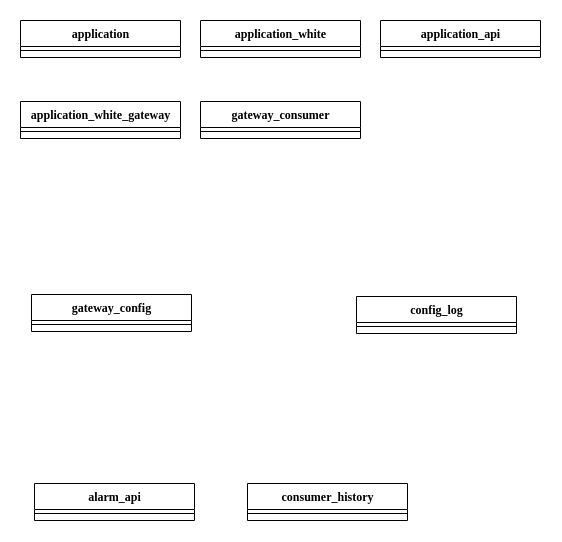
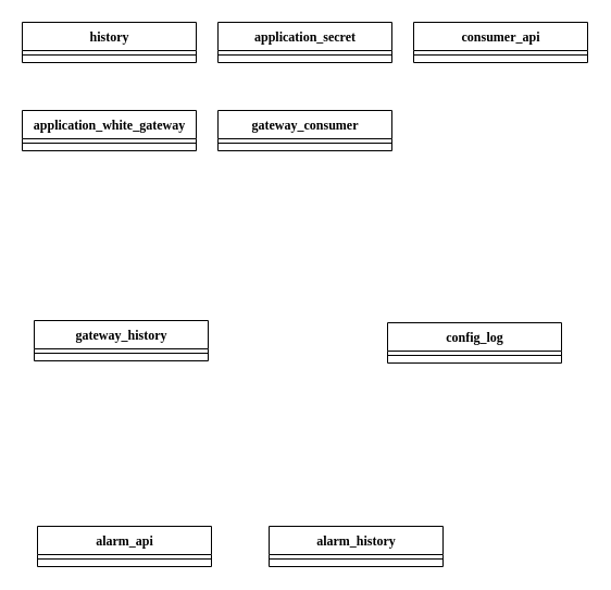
  <mxCell id="0" />
  <mxCell id="1" parent="0" />
- <mxCell id="2" value="&lt;font face=&quot;宋体&quot;&gt;application&lt;/font&gt;" style="swimlane;html=1;fontStyle=1;align=center;verticalAlign=top;childLayout=stackLayout;horizontal=1;startSize=26;horizontalStack=0;resizeParent=1;resizeLast=0;collapsible=1;marginBottom=0;swimlaneFillColor=#ffffff;rounded=0;shadow=0;comic=0;labelBackgroundColor=none;strokeWidth=1;fillColor=none;fontFamily=Verdana;fontSize=12" parent="1" vertex="1"><mxGeometry x="20" y="20" width="160" height="37" as="geometry" /></mxCell>
+ <mxCell id="2" value="&lt;font face=&quot;宋体&quot;&gt;history&lt;/font&gt;" style="swimlane;html=1;fontStyle=1;align=center;verticalAlign=top;childLayout=stackLayout;horizontal=1;startSize=26;horizontalStack=0;resizeParent=1;resizeLast=0;collapsible=1;marginBottom=0;swimlaneFillColor=#ffffff;rounded=0;shadow=0;comic=0;labelBackgroundColor=none;strokeWidth=1;fillColor=none;fontFamily=Verdana;fontSize=12" parent="1" vertex="1"><mxGeometry x="20" y="20" width="160" height="37" as="geometry" /></mxCell>
  <mxCell id="3" value="" style="line;html=1;strokeWidth=1;fillColor=none;align=left;verticalAlign=middle;spacingTop=-1;spacingLeft=3;spacingRight=3;rotatable=0;labelPosition=right;points=[];portConstraint=eastwest;" parent="2" vertex="1"><mxGeometry y="26" width="160" height="8" as="geometry" /></mxCell>
- <mxCell id="4" value="&lt;font face=&quot;宋体&quot;&gt;application_white&lt;/font&gt;" style="swimlane;html=1;fontStyle=1;align=center;verticalAlign=top;childLayout=stackLayout;horizontal=1;startSize=26;horizontalStack=0;resizeParent=1;resizeLast=0;collapsible=1;marginBottom=0;swimlaneFillColor=#ffffff;rounded=0;shadow=0;comic=0;labelBackgroundColor=none;strokeWidth=1;fillColor=none;fontFamily=Verdana;fontSize=12" parent="1" vertex="1"><mxGeometry x="200" y="20" width="160" height="37" as="geometry" /></mxCell>
+ <mxCell id="4" value="&lt;font face=&quot;宋体&quot;&gt;application_secret&lt;/font&gt;" style="swimlane;html=1;fontStyle=1;align=center;verticalAlign=top;childLayout=stackLayout;horizontal=1;startSize=26;horizontalStack=0;resizeParent=1;resizeLast=0;collapsible=1;marginBottom=0;swimlaneFillColor=#ffffff;rounded=0;shadow=0;comic=0;labelBackgroundColor=none;strokeWidth=1;fillColor=none;fontFamily=Verdana;fontSize=12" parent="1" vertex="1"><mxGeometry x="200" y="20" width="160" height="37" as="geometry" /></mxCell>
  <mxCell id="5" value="" style="line;html=1;strokeWidth=1;fillColor=none;align=left;verticalAlign=middle;spacingTop=-1;spacingLeft=3;spacingRight=3;rotatable=0;labelPosition=right;points=[];portConstraint=eastwest;" parent="4" vertex="1"><mxGeometry y="26" width="160" height="8" as="geometry" /></mxCell>
- <mxCell id="6" value="&lt;font face=&quot;宋体&quot;&gt;application_api&lt;/font&gt;" style="swimlane;html=1;fontStyle=1;align=center;verticalAlign=top;childLayout=stackLayout;horizontal=1;startSize=26;horizontalStack=0;resizeParent=1;resizeLast=0;collapsible=1;marginBottom=0;swimlaneFillColor=#ffffff;rounded=0;shadow=0;comic=0;labelBackgroundColor=none;strokeWidth=1;fillColor=none;fontFamily=Verdana;fontSize=12" parent="1" vertex="1"><mxGeometry x="380" y="20" width="160" height="37" as="geometry" /></mxCell>
+ <mxCell id="6" value="&lt;font face=&quot;宋体&quot;&gt;consumer_api&lt;/font&gt;" style="swimlane;html=1;fontStyle=1;align=center;verticalAlign=top;childLayout=stackLayout;horizontal=1;startSize=26;horizontalStack=0;resizeParent=1;resizeLast=0;collapsible=1;marginBottom=0;swimlaneFillColor=#ffffff;rounded=0;shadow=0;comic=0;labelBackgroundColor=none;strokeWidth=1;fillColor=none;fontFamily=Verdana;fontSize=12" parent="1" vertex="1"><mxGeometry x="380" y="20" width="160" height="37" as="geometry" /></mxCell>
  <mxCell id="7" value="" style="line;html=1;strokeWidth=1;fillColor=none;align=left;verticalAlign=middle;spacingTop=-1;spacingLeft=3;spacingRight=3;rotatable=0;labelPosition=right;points=[];portConstraint=eastwest;" parent="6" vertex="1"><mxGeometry y="26" width="160" height="8" as="geometry" /></mxCell>
  <mxCell id="8" value="&lt;font face=&quot;宋体&quot;&gt;application_white_gateway&lt;/font&gt;" style="swimlane;html=1;fontStyle=1;align=center;verticalAlign=top;childLayout=stackLayout;horizontal=1;startSize=26;horizontalStack=0;resizeParent=1;resizeLast=0;collapsible=1;marginBottom=0;swimlaneFillColor=#ffffff;rounded=0;shadow=0;comic=0;labelBackgroundColor=none;strokeWidth=1;fillColor=none;fontFamily=Verdana;fontSize=12" parent="1" vertex="1"><mxGeometry x="20" y="101" width="160" height="37" as="geometry" /></mxCell>
  <mxCell id="9" value="" style="line;html=1;strokeWidth=1;fillColor=none;align=left;verticalAlign=middle;spacingTop=-1;spacingLeft=3;spacingRight=3;rotatable=0;labelPosition=right;points=[];portConstraint=eastwest;" parent="8" vertex="1"><mxGeometry y="26" width="160" height="8" as="geometry" /></mxCell>
  <mxCell id="10" value="&lt;font face=&quot;宋体&quot;&gt;gateway_consumer&lt;/font&gt;" style="swimlane;html=1;fontStyle=1;align=center;verticalAlign=top;childLayout=stackLayout;horizontal=1;startSize=26;horizontalStack=0;resizeParent=1;resizeLast=0;collapsible=1;marginBottom=0;swimlaneFillColor=#ffffff;rounded=0;shadow=0;comic=0;labelBackgroundColor=none;strokeWidth=1;fillColor=none;fontFamily=Verdana;fontSize=12" parent="1" vertex="1"><mxGeometry x="200" y="101" width="160" height="37" as="geometry" /></mxCell>
  <mxCell id="11" value="" style="line;html=1;strokeWidth=1;fillColor=none;align=left;verticalAlign=middle;spacingTop=-1;spacingLeft=3;spacingRight=3;rotatable=0;labelPosition=right;points=[];portConstraint=eastwest;" parent="10" vertex="1"><mxGeometry y="26" width="160" height="8" as="geometry" /></mxCell>
- <mxCell id="12" value="&lt;font face=&quot;宋体&quot;&gt;gateway_config&lt;/font&gt;" style="swimlane;html=1;fontStyle=1;align=center;verticalAlign=top;childLayout=stackLayout;horizontal=1;startSize=26;horizontalStack=0;resizeParent=1;resizeLast=0;collapsible=1;marginBottom=0;swimlaneFillColor=#ffffff;rounded=0;shadow=0;comic=0;labelBackgroundColor=none;strokeWidth=1;fillColor=none;fontFamily=Verdana;fontSize=12" parent="1" vertex="1"><mxGeometry x="31" y="294" width="160" height="37" as="geometry" /></mxCell>
+ <mxCell id="12" value="&lt;font face=&quot;宋体&quot;&gt;gateway_history&lt;/font&gt;" style="swimlane;html=1;fontStyle=1;align=center;verticalAlign=top;childLayout=stackLayout;horizontal=1;startSize=26;horizontalStack=0;resizeParent=1;resizeLast=0;collapsible=1;marginBottom=0;swimlaneFillColor=#ffffff;rounded=0;shadow=0;comic=0;labelBackgroundColor=none;strokeWidth=1;fillColor=none;fontFamily=Verdana;fontSize=12" parent="1" vertex="1"><mxGeometry x="31" y="294" width="160" height="37" as="geometry" /></mxCell>
  <mxCell id="13" value="" style="line;html=1;strokeWidth=1;fillColor=none;align=left;verticalAlign=middle;spacingTop=-1;spacingLeft=3;spacingRight=3;rotatable=0;labelPosition=right;points=[];portConstraint=eastwest;" parent="12" vertex="1"><mxGeometry y="26" width="160" height="8" as="geometry" /></mxCell>
  <mxCell id="14" value="&lt;font face=&quot;宋体&quot;&gt;config_log&lt;/font&gt;" style="swimlane;html=1;fontStyle=1;align=center;verticalAlign=top;childLayout=stackLayout;horizontal=1;startSize=26;horizontalStack=0;resizeParent=1;resizeLast=0;collapsible=1;marginBottom=0;swimlaneFillColor=#ffffff;rounded=0;shadow=0;comic=0;labelBackgroundColor=none;strokeWidth=1;fillColor=none;fontFamily=Verdana;fontSize=12" parent="1" vertex="1"><mxGeometry x="356" y="296" width="160" height="37" as="geometry" /></mxCell>
  <mxCell id="15" value="" style="line;html=1;strokeWidth=1;fillColor=none;align=left;verticalAlign=middle;spacingTop=-1;spacingLeft=3;spacingRight=3;rotatable=0;labelPosition=right;points=[];portConstraint=eastwest;" parent="14" vertex="1"><mxGeometry y="26" width="160" height="8" as="geometry" /></mxCell>
  <mxCell id="16" value="&lt;font face=&quot;宋体&quot;&gt;alarm_api&lt;/font&gt;" style="swimlane;html=1;fontStyle=1;align=center;verticalAlign=top;childLayout=stackLayout;horizontal=1;startSize=26;horizontalStack=0;resizeParent=1;resizeLast=0;collapsible=1;marginBottom=0;swimlaneFillColor=#ffffff;rounded=0;shadow=0;comic=0;labelBackgroundColor=none;strokeWidth=1;fillColor=none;fontFamily=Verdana;fontSize=12" parent="1" vertex="1"><mxGeometry x="34" y="483" width="160" height="37" as="geometry" /></mxCell>
  <mxCell id="17" value="" style="line;html=1;strokeWidth=1;fillColor=none;align=left;verticalAlign=middle;spacingTop=-1;spacingLeft=3;spacingRight=3;rotatable=0;labelPosition=right;points=[];portConstraint=eastwest;" parent="16" vertex="1"><mxGeometry y="26" width="160" height="8" as="geometry" /></mxCell>
- <mxCell id="18" value="&lt;font face=&quot;宋体&quot;&gt;consumer_history&lt;/font&gt;" style="swimlane;html=1;fontStyle=1;align=center;verticalAlign=top;childLayout=stackLayout;horizontal=1;startSize=26;horizontalStack=0;resizeParent=1;resizeLast=0;collapsible=1;marginBottom=0;swimlaneFillColor=#ffffff;rounded=0;shadow=0;comic=0;labelBackgroundColor=none;strokeWidth=1;fillColor=none;fontFamily=Verdana;fontSize=12" vertex="1" parent="1"><mxGeometry x="247" y="483" width="160" height="37" as="geometry" /></mxCell>
+ <mxCell id="18" value="&lt;font face=&quot;宋体&quot;&gt;alarm_history&lt;/font&gt;" style="swimlane;html=1;fontStyle=1;align=center;verticalAlign=top;childLayout=stackLayout;horizontal=1;startSize=26;horizontalStack=0;resizeParent=1;resizeLast=0;collapsible=1;marginBottom=0;swimlaneFillColor=#ffffff;rounded=0;shadow=0;comic=0;labelBackgroundColor=none;strokeWidth=1;fillColor=none;fontFamily=Verdana;fontSize=12" vertex="1" parent="1"><mxGeometry x="247" y="483" width="160" height="37" as="geometry" /></mxCell>
  <mxCell id="19" value="" style="line;html=1;strokeWidth=1;fillColor=none;align=left;verticalAlign=middle;spacingTop=-1;spacingLeft=3;spacingRight=3;rotatable=0;labelPosition=right;points=[];portConstraint=eastwest;" vertex="1" parent="18"><mxGeometry y="26" width="160" height="8" as="geometry" /></mxCell>
